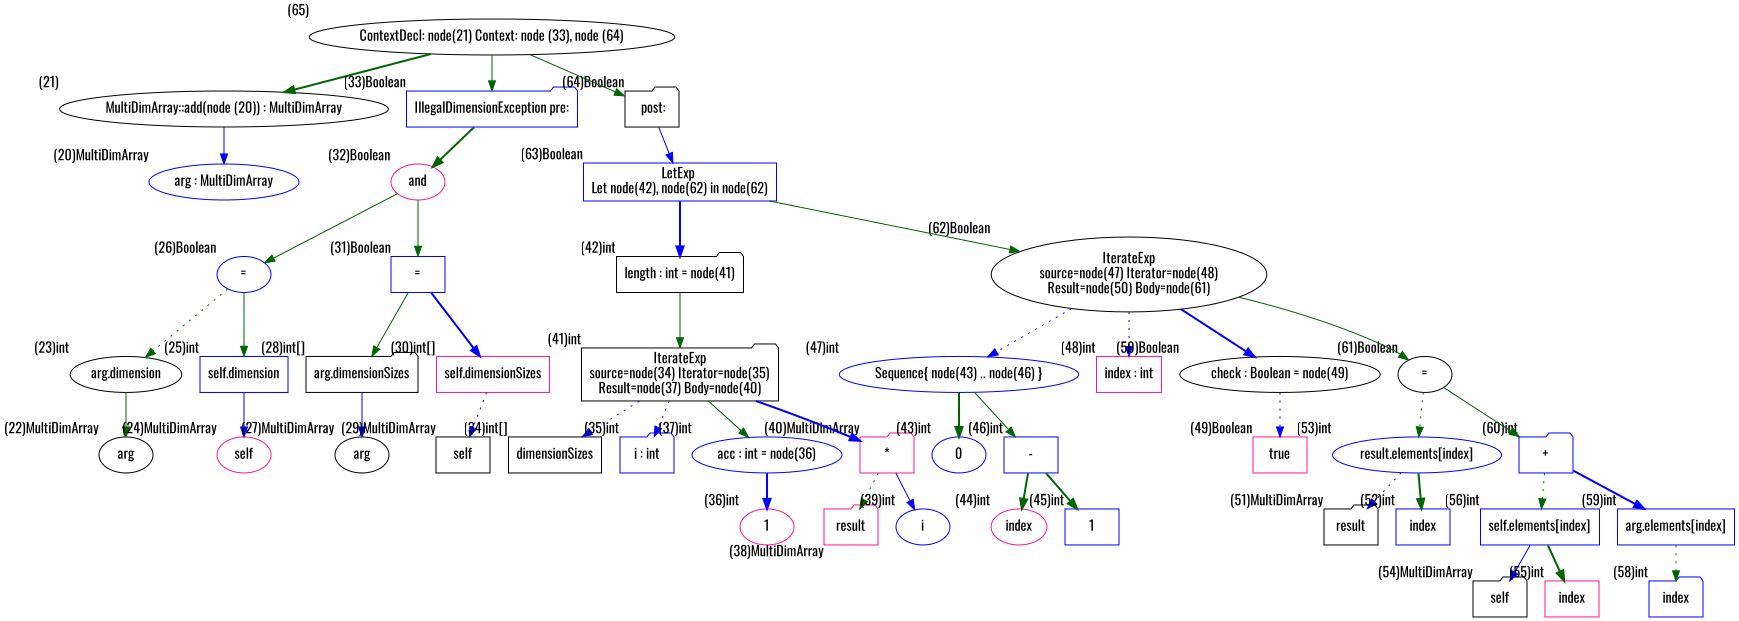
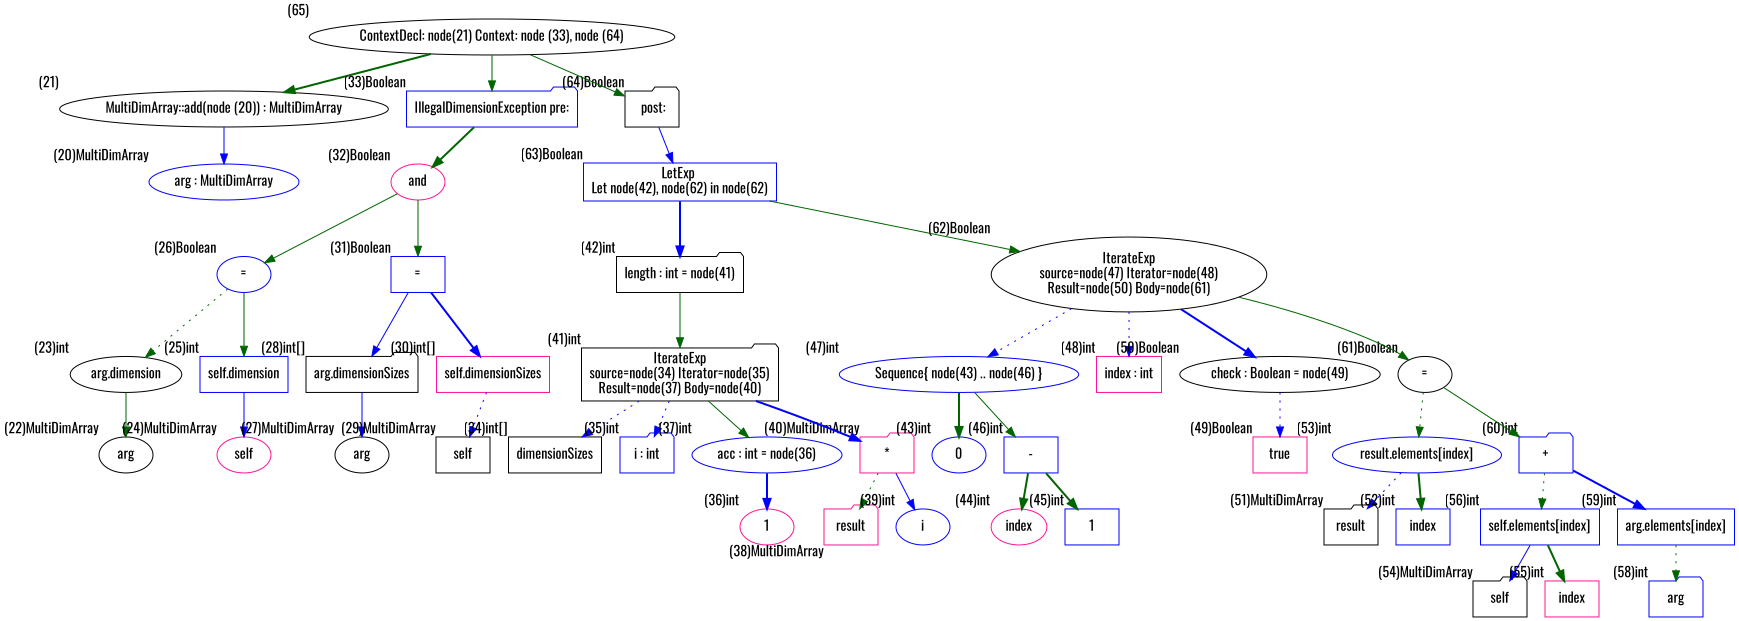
  digraph {
    fontname=Oswald
    node [color=blue fontname=Oswald shape=ellipse]
    edge [color=darkgreen fontname=Oswald style=solid]
    n1 [color=black label="ContextDecl: node(21) Context: node (33), node (64)" xlabel="(65)"]
    n2 [color=black label="MultiDimArray::add(node (20)) : MultiDimArray" xlabel="(21)"]
    n3 [label="IllegalDimensionException pre:" shape=folder xlabel="(33)Boolean"]
    n4 [color=black label=" post:" shape=folder xlabel="(64)Boolean"]
    n5 [label="arg : MultiDimArray" xlabel="(20)MultiDimArray"]
    n6 [color=deeppink label=and xlabel="(32)Boolean"]
    n7 [label="LetExp \nLet node(42), node(62) in node(62)" shape=box xlabel="(63)Boolean"]
    n8 [label="=" xlabel="(26)Boolean"]
    n9 [label="=" shape=box xlabel="(31)Boolean"]
    n10 [color=black label="length : int = node(41)" shape=folder xlabel="(42)int"]
    n11 [color=black label="IterateExp\nsource=node(47) Iterator=node(48)\nResult=node(50) Body=node(61)" xlabel="(62)Boolean"]
    n12 [color=black label="arg.dimension" xlabel="(23)int"]
    n13 [label="self.dimension" shape=box xlabel="(25)int"]
    n14 [color=black label="arg.dimensionSizes" shape=folder xlabel="(28)int[]"]
    n15 [color=deeppink label="self.dimensionSizes" shape=box xlabel="(30)int[]"]
    n16 [color=black label="IterateExp\nsource=node(34) Iterator=node(35)\nResult=node(37) Body=node(40)" shape=folder xlabel="(41)int"]
    n17 [label="Sequence{ node(43) .. node(46) }" xlabel="(47)int"]
    n18 [color=deeppink label="index : int" shape=box xlabel="(48)int"]
    n19 [color=black label="check : Boolean = node(49)" xlabel="(50)Boolean"]
    n20 [color=black label="=" xlabel="(61)Boolean"]
    n21 [color=black label=arg xlabel="(22)MultiDimArray"]
    n22 [color=deeppink label=self xlabel="(24)MultiDimArray"]
    n23 [color=black label=arg xlabel="(27)MultiDimArray"]
    n24 [color=black label=self shape=box xlabel="(29)MultiDimArray"]
    n25 [color=black label=dimensionSizes shape=box xlabel="(34)int[]"]
    n26 [label="i : int" shape=folder xlabel="(35)int"]
    n27 [label="acc : int = node(36)" xlabel="(37)int"]
    n28 [color=deeppink label="*" shape=folder xlabel="(40)MultiDimArray"]
    n29 [label=0 xlabel="(43)int"]
    n30 [label="-" shape=box xlabel="(46)int"]
    n31 [color=deeppink label=true shape=box xlabel="(49)Boolean"]
    n32 [label="result.elements[index]" xlabel="(53)int"]
    n33 [label="+" shape=folder xlabel="(60)int"]
    n34 [color=deeppink label=1 xlabel="(36)int"]
    n35 [color=deeppink label=result shape=folder xlabel="(38)MultiDimArray"]
    n36 [label=i xlabel="(39)int"]
    n37 [color=deeppink label=index xlabel="(44)int"]
    n38 [label=1 shape=box xlabel="(45)int"]
    n39 [color=black label=result shape=folder xlabel="(51)MultiDimArray"]
    n40 [label=index shape=box xlabel="(52)int"]
    n41 [label="self.elements[index]" shape=box xlabel="(56)int"]
    n42 [label="arg.elements[index]" shape=box xlabel="(59)int"]
    n43 [color=black label=self shape=folder xlabel="(54)MultiDimArray"]
    n44 [color=deeppink label=index shape=box xlabel="(55)int"]
-   n45 [label=index shape=folder xlabel="(58)int"]
+   n45 [label=arg shape=folder xlabel="(58)int"]
    n1 -> n2 [style=bold]
    n1 -> n3
    n1 -> n4
    n2 -> n5 [color=blue]
    n3 -> n6 [style=bold]
    n4 -> n7 [color=blue]
    n6 -> n8
    n6 -> n9
    n7 -> n10 [color=blue style=bold]
    n7 -> n11
    n8 -> n12 [style=dotted]
    n8 -> n13
-   n9 -> n14
+   n9 -> n14 [color=blue]
    n9 -> n15 [color=blue style=bold]
    n10 -> n16
    n11 -> n17 [color=blue style=dotted]
    n11 -> n18 [color=blue style=dotted]
    n11 -> n19 [color=blue style=bold]
    n11 -> n20
    n12 -> n21
    n13 -> n22 [color=blue]
    n14 -> n23 [color=blue]
    n15 -> n24 [color=blue style=dotted]
    n16 -> n25 [color=blue style=dotted]
    n16 -> n26 [color=blue style=dotted]
    n16 -> n27
    n16 -> n28 [color=blue style=bold]
    n17 -> n29 [style=bold]
    n17 -> n30
    n19 -> n31 [color=blue style=dotted]
    n20 -> n32 [style=dotted]
    n20 -> n33
    n27 -> n34 [color=blue style=bold]
    n28 -> n35 [style=dotted]
    n28 -> n36 [color=blue]
    n30 -> n37 [style=bold]
    n30 -> n38 [style=bold]
    n32 -> n39 [color=blue style=dotted]
    n32 -> n40 [style=bold]
    n33 -> n41 [style=dotted]
    n33 -> n42 [color=blue style=bold]
    n41 -> n43 [color=blue]
    n41 -> n44 [style=bold]
    n42 -> n45 [style=dotted]
  }
